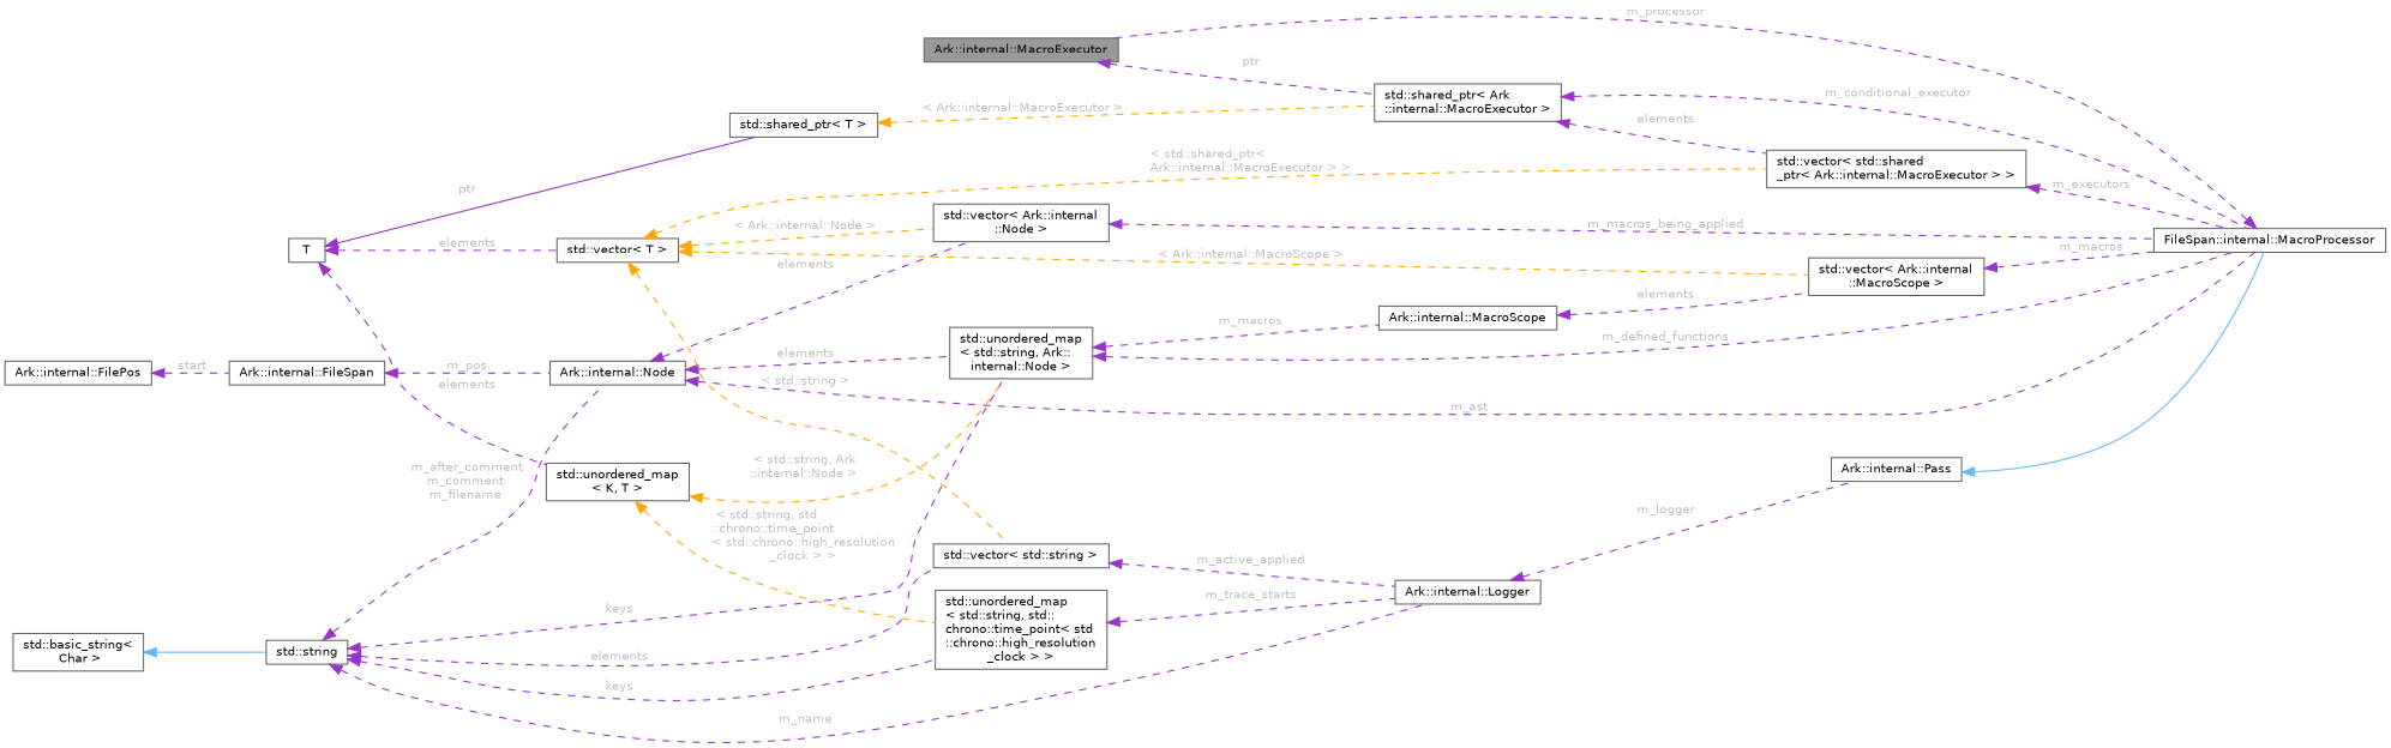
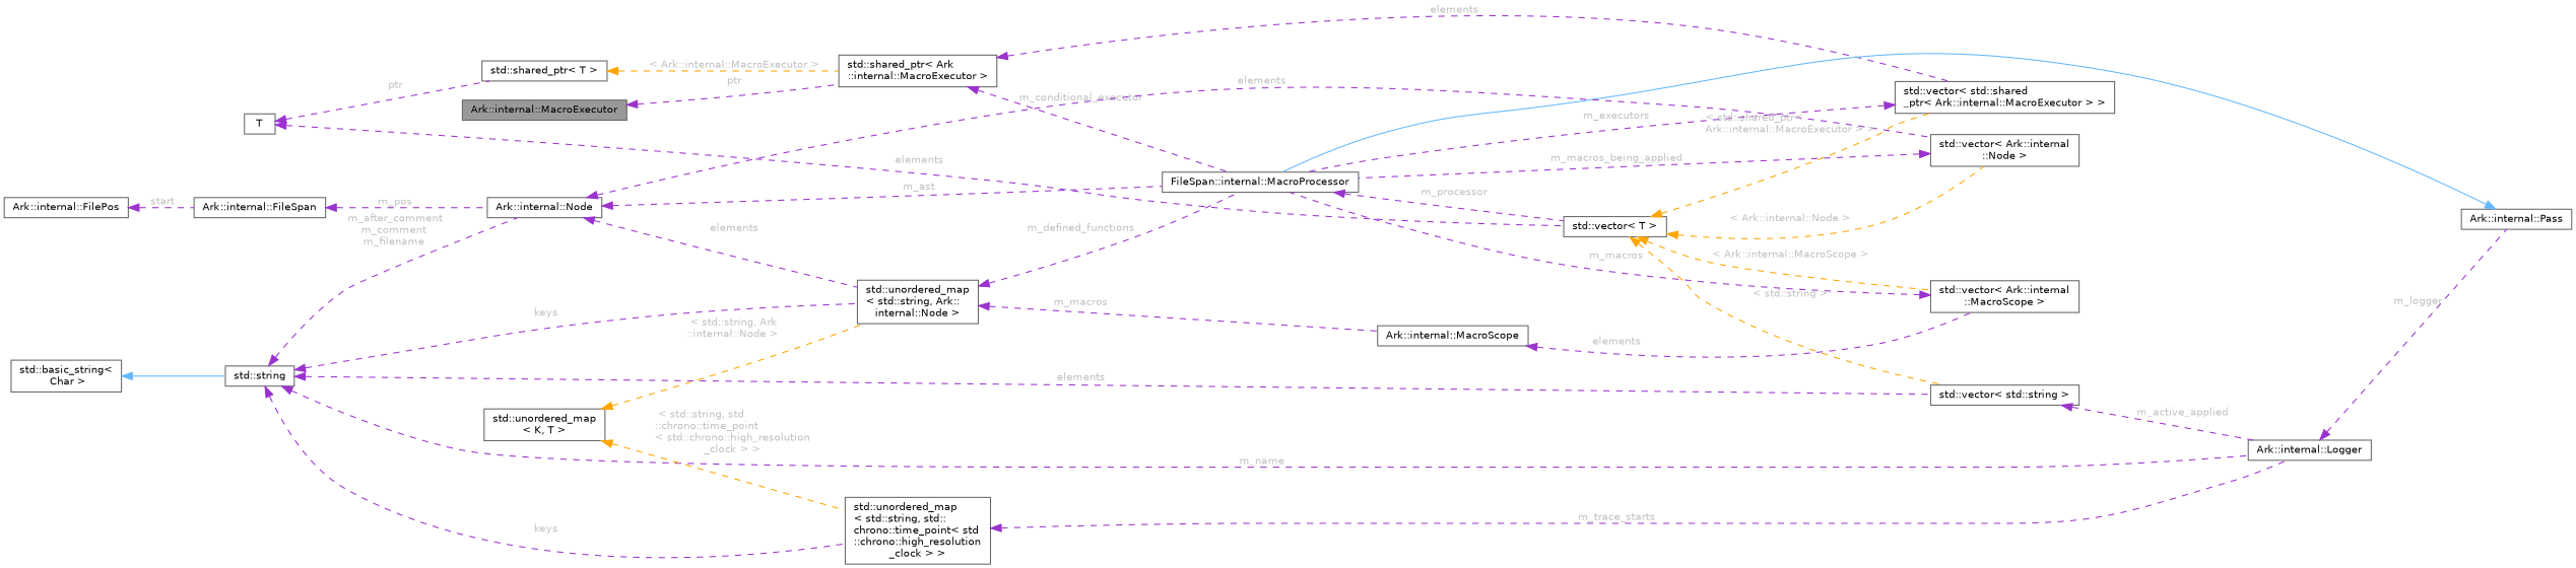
  digraph {
    rankdir=LR
    node [color=gray40 fillcolor=white fontname=Helvetica fontsize=10 shape=box style=filled]
    edge [color=darkorchid3 dir=back fontcolor=grey fontname=Helvetica fontsize=10 labelfontname=Helvetica labelfontsize=10 style=dashed]
    n1 [fillcolor=grey60 fontcolor=black height=0.2 label="Ark::internal::MacroExecutor" width=0.4]
    n2 [height=0.2 label="std::shared_ptr\< Ark\l::internal::MacroExecutor \>" width=0.4]
    n3 [height=0.2 label="FileSpan::internal::MacroProcessor" width=0.4]
    n4 [height=0.2 label="std::vector\< std::shared\l_ptr\< Ark::internal::MacroExecutor \> \>" width=0.4]
    n5 [height=0.2 label="Ark::internal::Pass" width=0.4]
    n6 [height=0.2 label="Ark::internal::Logger" width=0.4]
    n7 [height=0.2 label="std::string" width=0.4]
    n8 [height=0.2 label="std::unordered_map\l\< std::string, std::\lchrono::time_point\< std\l::chrono::high_resolution\l_clock \> \>" width=0.4]
    n9 [height=0.2 label="std::vector\< std::string \>" width=0.4]
    n10 [height=0.2 label="Ark::internal::Node" width=0.4]
    n11 [height=0.2 label="std::unordered_map\l\< std::string, Ark::\linternal::Node \>" width=0.4]
    n12 [height=0.2 label="std::vector\< Ark::internal\l::Node \>" width=0.4]
    n13 [height=0.2 label="Ark::internal::MacroScope" width=0.4]
    n14 [height=0.2 label="std::basic_string\<\l Char \>" width=0.4]
    n15 [height=0.2 label="std::unordered_map\l\< K, T \>" width=0.4]
    n16 [height=0.2 label=T width=0.4]
    n17 [height=0.2 label="std::vector\< T \>" width=0.4]
    n18 [height=0.2 label="std::shared_ptr\< T \>" width=0.4]
    n19 [height=0.2 label="std::vector\< Ark::internal\l::MacroScope \>" width=0.4]
    n20 [height=0.2 label="Ark::internal::FileSpan" width=0.4]
    n21 [height=0.2 label="Ark::internal::FilePos" width=0.4]
    n1 -> n2 [label=" ptr"]
    n2 -> n3 [label=" m_conditional_executor"]
    n2 -> n4 [label=" elements"]
-   n3 -> n1 [label=" m_processor"]
+   n3 -> n17 [label=" m_processor"]
    n4 -> n3 [label=" m_executors"]
    n5 -> n3 [color=steelblue1 style=solid fontcolor=""]
    n6 -> n5 [label=" m_logger"]
    n7 -> n6 [label=" m_name"]
    n7 -> n8 [label=" keys"]
    n7 -> n9 [label=" elements"]
    n7 -> n10 [label=" m_after_comment\nm_comment\nm_filename"]
    n7 -> n11 [label=" keys"]
    n8 -> n6 [label=" m_trace_starts"]
    n9 -> n6 [label=" m_active_applied"]
    n10 -> n3 [label=" m_ast"]
    n10 -> n11 [label=" elements"]
    n10 -> n12 [label=" elements"]
    n11 -> n3 [label=" m_defined_functions"]
    n11 -> n13 [label=" m_macros"]
    n12 -> n3 [label=" m_macros_being_applied"]
    n13 -> n19 [label=" elements"]
    n14 -> n7 [color=steelblue1 style=solid fontcolor=""]
    n15 -> n8 [color=orange label=" \< std::string, std\l::chrono::time_point\l\< std::chrono::high_resolution\l_clock \> \>"]
    n15 -> n11 [color=orange label=" \< std::string, Ark\l::internal::Node \>"]
-   n16 -> n15 [label=" elements"]
    n16 -> n17 [label=" elements"]
-   n16 -> n18 [label=" ptr" style=solid]
+   n16 -> n18 [label=" ptr"]
    n17 -> n4 [color=orange label=" \< std::shared_ptr\<\l Ark::internal::MacroExecutor \> \>"]
    n17 -> n9 [color=orange label=" \< std::string \>"]
    n17 -> n12 [color=orange label=" \< Ark::internal::Node \>"]
    n17 -> n19 [color=orange label=" \< Ark::internal::MacroScope \>"]
    n18 -> n2 [color=orange label=" \< Ark::internal::MacroExecutor \>"]
    n19 -> n3 [label=" m_macros"]
    n20 -> n10 [label=" m_pos"]
    n21 -> n20 [label=" start"]
  }
